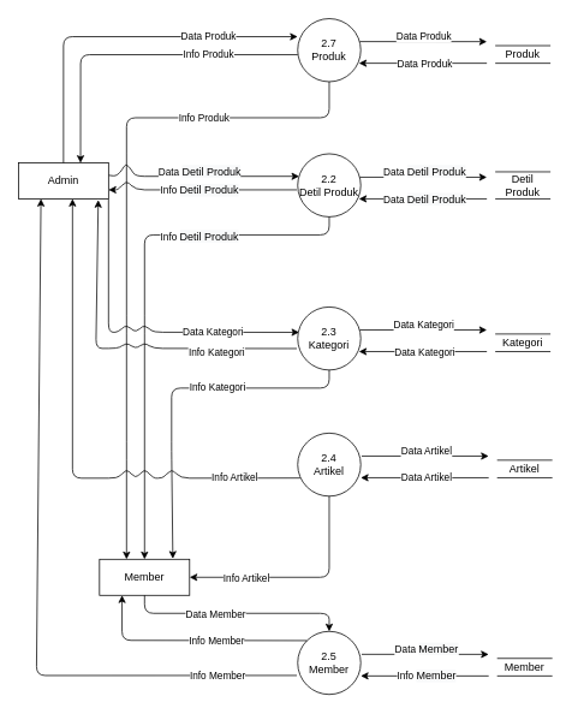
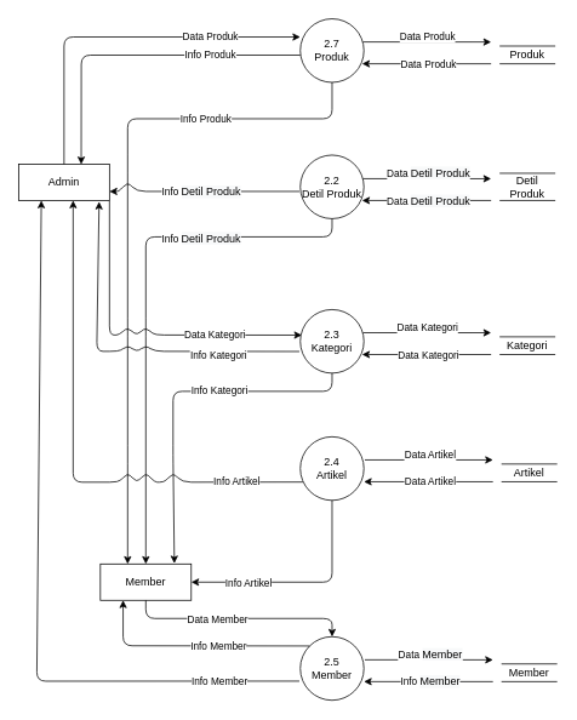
  <mxCell id="0" />
  <mxCell id="1" parent="0" />
  <mxCell id="2" value="Admin" style="rounded=0;whiteSpace=wrap;html=1;" parent="1" vertex="1"><mxGeometry x="20" y="180" width="100" height="40" as="geometry" /></mxCell>
  <mxCell id="3" value="2.7&lt;br&gt;Produk" style="ellipse;whiteSpace=wrap;html=1;aspect=fixed;" parent="1" vertex="1"><mxGeometry x="330" y="20" width="70" height="70" as="geometry" /></mxCell>
  <mxCell id="4" value="2.5&lt;br&gt;Member" style="ellipse;whiteSpace=wrap;html=1;aspect=fixed;" parent="1" vertex="1"><mxGeometry x="330" y="700" width="70" height="70" as="geometry" /></mxCell>
  <mxCell id="5" value="2.4&lt;br&gt;Artikel" style="ellipse;whiteSpace=wrap;html=1;aspect=fixed;" parent="1" vertex="1"><mxGeometry x="330" y="480" width="70" height="70" as="geometry" /></mxCell>
  <mxCell id="6" value="2.3&lt;br&gt;Kategori" style="ellipse;whiteSpace=wrap;html=1;aspect=fixed;" parent="1" vertex="1"><mxGeometry x="330" y="340" width="70" height="70" as="geometry" /></mxCell>
  <mxCell id="7" value="2.2&lt;br&gt;Detil Produk" style="ellipse;whiteSpace=wrap;html=1;aspect=fixed;" parent="1" vertex="1"><mxGeometry x="330" y="170" width="70" height="70" as="geometry" /></mxCell>
  <mxCell id="8" value="" style="endArrow=classic;html=1;exitX=0.986;exitY=0.371;exitDx=0;exitDy=0;exitPerimeter=0;" parent="1" source="7" edge="1"><mxGeometry width="50" height="50" relative="1" as="geometry"><mxPoint x="410" y="250" as="sourcePoint" /><mxPoint x="540" y="196" as="targetPoint" /></mxGeometry></mxCell>
  <mxCell id="9" value="Data&amp;nbsp;&lt;span style=&quot;font-size: 12px ; background-color: rgb(248 , 249 , 250)&quot;&gt;Detil Produk&lt;/span&gt;" style="edgeLabel;html=1;align=center;verticalAlign=middle;resizable=0;points=[];" parent="8" vertex="1" connectable="0"><mxGeometry x="-0.376" y="-1" relative="1" as="geometry"><mxPoint x="27" y="-7" as="offset" /></mxGeometry></mxCell>
  <mxCell id="10" value="" style="endArrow=classic;html=1;entryX=0.971;entryY=0.714;entryDx=0;entryDy=0;entryPerimeter=0;" parent="1" target="7" edge="1"><mxGeometry width="50" height="50" relative="1" as="geometry"><mxPoint x="540" y="220" as="sourcePoint" /><mxPoint x="460" y="200" as="targetPoint" /></mxGeometry></mxCell>
  <mxCell id="11" value="Data&amp;nbsp;&lt;span style=&quot;font-size: 12px ; background-color: rgb(248 , 249 , 250)&quot;&gt;Detil Produk&lt;/span&gt;" style="edgeLabel;html=1;align=center;verticalAlign=middle;resizable=0;points=[];" parent="10" vertex="1" connectable="0"><mxGeometry x="0.549" relative="1" as="geometry"><mxPoint x="40" y="0.02" as="offset" /></mxGeometry></mxCell>
  <mxCell id="12" value="Detil Produk" style="shape=partialRectangle;whiteSpace=wrap;html=1;left=0;right=0;fillColor=none;" parent="1" vertex="1"><mxGeometry x="550" y="190" width="60" height="30" as="geometry" /></mxCell>
  <mxCell id="13" value="" style="endArrow=classic;html=1;exitX=0.986;exitY=0.371;exitDx=0;exitDy=0;exitPerimeter=0;" parent="1" edge="1"><mxGeometry width="50" height="50" relative="1" as="geometry"><mxPoint x="399.02" y="365.48" as="sourcePoint" /><mxPoint x="540" y="365.51" as="targetPoint" /></mxGeometry></mxCell>
  <mxCell id="14" value="Data Kategori" style="edgeLabel;html=1;align=center;verticalAlign=middle;resizable=0;points=[];" parent="13" vertex="1" connectable="0"><mxGeometry x="-0.376" y="-1" relative="1" as="geometry"><mxPoint x="26.98" y="-6.98" as="offset" /></mxGeometry></mxCell>
  <mxCell id="15" value="" style="endArrow=classic;html=1;entryX=0.971;entryY=0.714;entryDx=0;entryDy=0;entryPerimeter=0;" parent="1" edge="1"><mxGeometry width="50" height="50" relative="1" as="geometry"><mxPoint x="540" y="389.51" as="sourcePoint" /><mxPoint x="397.97" y="389.49" as="targetPoint" /></mxGeometry></mxCell>
  <mxCell id="16" value="Data Kategori" style="edgeLabel;html=1;align=center;verticalAlign=middle;resizable=0;points=[];" parent="15" vertex="1" connectable="0"><mxGeometry x="0.549" relative="1" as="geometry"><mxPoint x="40" y="0.02" as="offset" /></mxGeometry></mxCell>
  <mxCell id="17" value="Kategori" style="shape=partialRectangle;whiteSpace=wrap;html=1;left=0;right=0;fillColor=none;" parent="1" vertex="1"><mxGeometry x="550" y="370" width="60" height="19.51" as="geometry" /></mxCell>
  <mxCell id="18" value="" style="endArrow=classic;html=1;exitX=0.986;exitY=0.371;exitDx=0;exitDy=0;exitPerimeter=0;" parent="1" edge="1"><mxGeometry width="50" height="50" relative="1" as="geometry"><mxPoint x="399.02" y="45.48" as="sourcePoint" /><mxPoint x="540" y="45.51" as="targetPoint" /></mxGeometry></mxCell>
  <mxCell id="19" value="Data Produk" style="edgeLabel;html=1;align=center;verticalAlign=middle;resizable=0;points=[];" parent="18" vertex="1" connectable="0"><mxGeometry x="-0.376" y="-1" relative="1" as="geometry"><mxPoint x="26.98" y="-6.98" as="offset" /></mxGeometry></mxCell>
  <mxCell id="20" value="" style="endArrow=classic;html=1;entryX=0.971;entryY=0.714;entryDx=0;entryDy=0;entryPerimeter=0;" parent="1" edge="1"><mxGeometry width="50" height="50" relative="1" as="geometry"><mxPoint x="540" y="69.51" as="sourcePoint" /><mxPoint x="397.97" y="69.49" as="targetPoint" /></mxGeometry></mxCell>
  <mxCell id="21" value="Data Produk" style="edgeLabel;html=1;align=center;verticalAlign=middle;resizable=0;points=[];" parent="20" vertex="1" connectable="0"><mxGeometry x="0.549" relative="1" as="geometry"><mxPoint x="40" y="0.02" as="offset" /></mxGeometry></mxCell>
  <mxCell id="22" value="Produk" style="shape=partialRectangle;whiteSpace=wrap;html=1;left=0;right=0;fillColor=none;" parent="1" vertex="1"><mxGeometry x="550" y="50" width="60" height="19.51" as="geometry" /></mxCell>
  <mxCell id="23" value="" style="endArrow=classic;html=1;exitX=0.986;exitY=0.371;exitDx=0;exitDy=0;exitPerimeter=0;" parent="1" edge="1"><mxGeometry width="50" height="50" relative="1" as="geometry"><mxPoint x="401.05" y="505.48" as="sourcePoint" /><mxPoint x="542.03" y="505.51" as="targetPoint" /></mxGeometry></mxCell>
  <mxCell id="24" value="Data Artikel" style="edgeLabel;html=1;align=center;verticalAlign=middle;resizable=0;points=[];" parent="23" vertex="1" connectable="0"><mxGeometry x="-0.376" y="-1" relative="1" as="geometry"><mxPoint x="26.98" y="-6.98" as="offset" /></mxGeometry></mxCell>
  <mxCell id="25" value="" style="endArrow=classic;html=1;entryX=0.971;entryY=0.714;entryDx=0;entryDy=0;entryPerimeter=0;" parent="1" edge="1"><mxGeometry width="50" height="50" relative="1" as="geometry"><mxPoint x="542.03" y="529.51" as="sourcePoint" /><mxPoint x="400" y="529.49" as="targetPoint" /></mxGeometry></mxCell>
  <mxCell id="26" value="Data Artikel" style="edgeLabel;html=1;align=center;verticalAlign=middle;resizable=0;points=[];" parent="25" vertex="1" connectable="0"><mxGeometry x="0.549" relative="1" as="geometry"><mxPoint x="40" y="0.02" as="offset" /></mxGeometry></mxCell>
  <mxCell id="27" value="Artikel" style="shape=partialRectangle;whiteSpace=wrap;html=1;left=0;right=0;fillColor=none;" parent="1" vertex="1"><mxGeometry x="552.03" y="510" width="60" height="19.51" as="geometry" /></mxCell>
  <mxCell id="28" value="" style="endArrow=classic;html=1;exitX=0.986;exitY=0.371;exitDx=0;exitDy=0;exitPerimeter=0;" parent="1" edge="1"><mxGeometry width="50" height="50" relative="1" as="geometry"><mxPoint x="401.05" y="725.48" as="sourcePoint" /><mxPoint x="542.03" y="725.51" as="targetPoint" /></mxGeometry></mxCell>
  <mxCell id="29" value="Data&amp;nbsp;&lt;span style=&quot;font-size: 12px ; background-color: rgb(248 , 249 , 250)&quot;&gt;Member&lt;/span&gt;" style="edgeLabel;html=1;align=center;verticalAlign=middle;resizable=0;points=[];" parent="28" vertex="1" connectable="0"><mxGeometry x="-0.376" y="-1" relative="1" as="geometry"><mxPoint x="26.98" y="-6.98" as="offset" /></mxGeometry></mxCell>
  <mxCell id="30" value="" style="endArrow=classic;html=1;entryX=0.971;entryY=0.714;entryDx=0;entryDy=0;entryPerimeter=0;" parent="1" edge="1"><mxGeometry width="50" height="50" relative="1" as="geometry"><mxPoint x="542.03" y="749.51" as="sourcePoint" /><mxPoint x="400" y="749.49" as="targetPoint" /></mxGeometry></mxCell>
  <mxCell id="31" value="Info&amp;nbsp;&lt;span style=&quot;font-size: 12px ; background-color: rgb(248 , 249 , 250)&quot;&gt;Member&lt;/span&gt;" style="edgeLabel;html=1;align=center;verticalAlign=middle;resizable=0;points=[];" parent="30" vertex="1" connectable="0"><mxGeometry x="0.549" relative="1" as="geometry"><mxPoint x="40" y="0.02" as="offset" /></mxGeometry></mxCell>
  <mxCell id="32" value="Member" style="shape=partialRectangle;whiteSpace=wrap;html=1;left=0;right=0;fillColor=none;" parent="1" vertex="1"><mxGeometry x="552.03" y="730" width="60" height="19.51" as="geometry" /></mxCell>
  <mxCell id="33" value="" style="endArrow=classic;html=1;exitX=0.5;exitY=0;exitDx=0;exitDy=0;entryX=0;entryY=0.286;entryDx=0;entryDy=0;entryPerimeter=0;" parent="1" source="2" target="3" edge="1"><mxGeometry width="50" height="50" relative="1" as="geometry"><mxPoint x="140" y="160" as="sourcePoint" /><mxPoint x="190" y="110" as="targetPoint" /><Array as="points"><mxPoint x="70" y="40" /></Array></mxGeometry></mxCell>
  <mxCell id="34" value="Data Produk" style="edgeLabel;html=1;align=center;verticalAlign=middle;resizable=0;points=[];" parent="33" vertex="1" connectable="0"><mxGeometry x="0.074" y="1" relative="1" as="geometry"><mxPoint x="85" as="offset" /></mxGeometry></mxCell>
  <mxCell id="35" value="" style="endArrow=classic;html=1;exitX=0;exitY=0.571;exitDx=0;exitDy=0;exitPerimeter=0;entryX=0.689;entryY=0.004;entryDx=0;entryDy=0;entryPerimeter=0;" parent="1" source="3" target="2" edge="1"><mxGeometry width="50" height="50" relative="1" as="geometry"><mxPoint x="140" y="160" as="sourcePoint" /><mxPoint x="190" y="110" as="targetPoint" /><Array as="points"><mxPoint x="89" y="60" /></Array></mxGeometry></mxCell>
  <mxCell id="36" value="Info Produk" style="edgeLabel;html=1;align=center;verticalAlign=middle;resizable=0;points=[];" parent="35" vertex="1" connectable="0"><mxGeometry x="0.06" y="-2" relative="1" as="geometry"><mxPoint x="91.43" y="1.76" as="offset" /></mxGeometry></mxCell>
  <mxCell id="37" value="Member" style="rounded=0;whiteSpace=wrap;html=1;" parent="1" vertex="1"><mxGeometry x="110" y="620" width="100" height="40" as="geometry" /></mxCell>
- <mxCell id="38" value="" style="endArrow=classic;html=1;exitX=1.003;exitY=0.346;exitDx=0;exitDy=0;exitPerimeter=0;entryX=0.024;entryY=0.357;entryDx=0;entryDy=0;entryPerimeter=0;" parent="1" source="2" target="7" edge="1"><mxGeometry width="50" height="50" relative="1" as="geometry"><mxPoint x="140" y="260" as="sourcePoint" /><mxPoint x="190" y="210" as="targetPoint" /><Array as="points"><mxPoint x="130" y="195" /><mxPoint x="140" y="180" /><mxPoint x="150" y="195" /></Array></mxGeometry></mxCell>
- <mxCell id="39" value="Data&amp;nbsp;&lt;span style=&quot;font-size: 12px ; background-color: rgb(248 , 249 , 250)&quot;&gt;Detil Produk&lt;/span&gt;" style="edgeLabel;html=1;align=center;verticalAlign=middle;resizable=0;points=[];" parent="38" vertex="1" connectable="0"><mxGeometry x="-0.192" y="-1" relative="1" as="geometry"><mxPoint x="24" y="-6" as="offset" /></mxGeometry></mxCell>
  <mxCell id="40" value="" style="endArrow=classic;html=1;entryX=1;entryY=0.75;entryDx=0;entryDy=0;" parent="1" target="2" edge="1"><mxGeometry width="50" height="50" relative="1" as="geometry"><mxPoint x="329" y="210" as="sourcePoint" /><mxPoint x="190" y="210" as="targetPoint" /><Array as="points"><mxPoint x="150" y="210" /><mxPoint x="140" y="200" /><mxPoint x="130" y="210" /></Array></mxGeometry></mxCell>
  <mxCell id="41" value="Info&amp;nbsp;&lt;span style=&quot;font-size: 12px ; background-color: rgb(248 , 249 , 250)&quot;&gt;Detil Produk&lt;/span&gt;" style="edgeLabel;html=1;align=center;verticalAlign=middle;resizable=0;points=[];" parent="40" vertex="1" connectable="0"><mxGeometry x="0.352" y="1" relative="1" as="geometry"><mxPoint x="38" y="-1" as="offset" /></mxGeometry></mxCell>
  <mxCell id="42" value="" style="endArrow=classic;html=1;entryX=0.024;entryY=0.357;entryDx=0;entryDy=0;entryPerimeter=0;exitX=1;exitY=1;exitDx=0;exitDy=0;" parent="1" source="2" edge="1"><mxGeometry width="50" height="50" relative="1" as="geometry"><mxPoint x="120" y="220" as="sourcePoint" /><mxPoint x="331.68" y="368.15" as="targetPoint" /><Array as="points"><mxPoint x="120" y="368" /><mxPoint x="130" y="368" /><mxPoint x="140" y="360" /><mxPoint x="150" y="368" /><mxPoint x="160" y="360" /><mxPoint x="170" y="368" /></Array></mxGeometry></mxCell>
  <mxCell id="43" value="Data Kategori" style="edgeLabel;html=1;align=center;verticalAlign=middle;resizable=0;points=[];" parent="42" vertex="1" connectable="0"><mxGeometry x="0.485" y="1" relative="1" as="geometry"><mxPoint as="offset" /></mxGeometry></mxCell>
  <mxCell id="44" value="" style="endArrow=classic;html=1;entryX=0.886;entryY=1.032;entryDx=0;entryDy=0;entryPerimeter=0;" parent="1" target="2" edge="1"><mxGeometry width="50" height="50" relative="1" as="geometry"><mxPoint x="329" y="386.16" as="sourcePoint" /><mxPoint x="120" y="386.16" as="targetPoint" /><Array as="points"><mxPoint x="170" y="386" /><mxPoint x="160" y="380" /><mxPoint x="150" y="386" /><mxPoint x="140" y="380" /><mxPoint x="130" y="386" /><mxPoint x="106" y="386" /></Array></mxGeometry></mxCell>
  <mxCell id="45" value="Info Kategori" style="edgeLabel;html=1;align=center;verticalAlign=middle;resizable=0;points=[];" parent="44" vertex="1" connectable="0"><mxGeometry x="-0.598" y="-1" relative="1" as="geometry"><mxPoint x="-11" y="4.41" as="offset" /></mxGeometry></mxCell>
  <mxCell id="46" value="" style="endArrow=classic;html=1;entryX=0.25;entryY=1;entryDx=0;entryDy=0;" parent="1" target="2" edge="1"><mxGeometry width="50" height="50" relative="1" as="geometry"><mxPoint x="329" y="748.94" as="sourcePoint" /><mxPoint x="120" y="748.94" as="targetPoint" /><Array as="points"><mxPoint x="40" y="749" /></Array></mxGeometry></mxCell>
  <mxCell id="47" value="Info Member" style="edgeLabel;html=1;align=center;verticalAlign=middle;resizable=0;points=[];" parent="46" vertex="1" connectable="0"><mxGeometry x="-0.62" relative="1" as="geometry"><mxPoint x="66" y="1" as="offset" /></mxGeometry></mxCell>
  <mxCell id="48" value="" style="endArrow=classic;html=1;exitX=0.041;exitY=0.712;exitDx=0;exitDy=0;exitPerimeter=0;" parent="1" source="5" edge="1"><mxGeometry width="50" height="50" relative="1" as="geometry"><mxPoint x="329" y="572.79" as="sourcePoint" /><mxPoint x="80" y="220" as="targetPoint" /><Array as="points"><mxPoint x="200" y="530" /><mxPoint x="190" y="520" /><mxPoint x="180" y="530" /><mxPoint x="170" y="530" /><mxPoint x="160" y="520" /><mxPoint x="150" y="530" /><mxPoint x="140" y="520" /><mxPoint x="130" y="530" /><mxPoint x="80" y="530" /></Array></mxGeometry></mxCell>
  <mxCell id="49" value="Info Artikel" style="edgeLabel;html=1;align=center;verticalAlign=middle;resizable=0;points=[];" parent="48" vertex="1" connectable="0"><mxGeometry x="-0.612" y="1" relative="1" as="geometry"><mxPoint x="41" y="-1" as="offset" /></mxGeometry></mxCell>
  <mxCell id="50" value="" style="endArrow=classic;html=1;exitX=0.5;exitY=1;exitDx=0;exitDy=0;" parent="1" source="3" edge="1"><mxGeometry width="50" height="50" relative="1" as="geometry"><mxPoint x="140" y="330" as="sourcePoint" /><mxPoint x="140" y="620" as="targetPoint" /><Array as="points"><mxPoint x="365" y="130" /><mxPoint x="140" y="130" /><mxPoint x="140" y="180" /><mxPoint x="140" y="360" /><mxPoint x="140" y="500" /></Array></mxGeometry></mxCell>
  <mxCell id="51" value="Info Produk" style="edgeLabel;html=1;align=center;verticalAlign=middle;resizable=0;points=[];" parent="50" vertex="1" connectable="0"><mxGeometry x="-0.525" relative="1" as="geometry"><mxPoint x="-1" as="offset" /></mxGeometry></mxCell>
  <mxCell id="52" value="" style="endArrow=classic;html=1;entryX=0.5;entryY=0;entryDx=0;entryDy=0;exitX=0.5;exitY=1;exitDx=0;exitDy=0;" parent="1" source="7" target="37" edge="1"><mxGeometry width="50" height="50" relative="1" as="geometry"><mxPoint x="140" y="330" as="sourcePoint" /><mxPoint x="190" y="280" as="targetPoint" /><Array as="points"><mxPoint x="365" y="260" /><mxPoint x="160" y="260" /><mxPoint x="160" y="360" /></Array></mxGeometry></mxCell>
  <mxCell id="53" value="Info&amp;nbsp;&lt;span style=&quot;font-size: 12px ; background-color: rgb(248 , 249 , 250)&quot;&gt;Detil Produk&lt;/span&gt;" style="edgeLabel;html=1;align=center;verticalAlign=middle;resizable=0;points=[];" parent="52" vertex="1" connectable="0"><mxGeometry x="-0.405" y="1" relative="1" as="geometry"><mxPoint x="9" as="offset" /></mxGeometry></mxCell>
  <mxCell id="54" value="" style="endArrow=classic;html=1;entryX=0.814;entryY=-0.016;entryDx=0;entryDy=0;exitX=0.5;exitY=1;exitDx=0;exitDy=0;entryPerimeter=0;" parent="1" source="6" target="37" edge="1"><mxGeometry width="50" height="50" relative="1" as="geometry"><mxPoint x="140" y="330" as="sourcePoint" /><mxPoint x="190" y="280" as="targetPoint" /><Array as="points"><mxPoint x="365" y="430" /><mxPoint x="190" y="430" /><mxPoint x="190" y="500" /></Array></mxGeometry></mxCell>
  <mxCell id="55" value="Info Kategori" style="edgeLabel;html=1;align=center;verticalAlign=middle;resizable=0;points=[];" parent="54" vertex="1" connectable="0"><mxGeometry x="-0.244" y="-1" relative="1" as="geometry"><mxPoint as="offset" /></mxGeometry></mxCell>
  <mxCell id="56" value="" style="endArrow=classic;html=1;entryX=1;entryY=0.5;entryDx=0;entryDy=0;exitX=0.5;exitY=1;exitDx=0;exitDy=0;" parent="1" source="5" target="37" edge="1"><mxGeometry width="50" height="50" relative="1" as="geometry"><mxPoint x="140" y="560" as="sourcePoint" /><mxPoint x="190" y="510" as="targetPoint" /><Array as="points"><mxPoint x="365" y="640" /></Array></mxGeometry></mxCell>
  <mxCell id="57" value="Info Artikel" style="edgeLabel;html=1;align=center;verticalAlign=middle;resizable=0;points=[];" parent="56" vertex="1" connectable="0"><mxGeometry x="0.491" relative="1" as="geometry"><mxPoint as="offset" /></mxGeometry></mxCell>
  <mxCell id="58" value="" style="endArrow=classic;html=1;entryX=0.25;entryY=1;entryDx=0;entryDy=0;exitX=0;exitY=0;exitDx=0;exitDy=0;" parent="1" source="4" target="37" edge="1"><mxGeometry width="50" height="50" relative="1" as="geometry"><mxPoint x="140" y="560" as="sourcePoint" /><mxPoint x="190" y="510" as="targetPoint" /><Array as="points"><mxPoint x="135" y="710" /></Array></mxGeometry></mxCell>
  <mxCell id="59" value="Info Member" style="edgeLabel;html=1;align=center;verticalAlign=middle;resizable=0;points=[];" parent="58" vertex="1" connectable="0"><mxGeometry x="-0.04" relative="1" as="geometry"><mxPoint x="22" as="offset" /></mxGeometry></mxCell>
  <mxCell id="60" value="" style="endArrow=classic;html=1;entryX=0.5;entryY=0;entryDx=0;entryDy=0;exitX=0.5;exitY=1;exitDx=0;exitDy=0;" parent="1" source="37" target="4" edge="1"><mxGeometry width="50" height="50" relative="1" as="geometry"><mxPoint x="140" y="560" as="sourcePoint" /><mxPoint x="190" y="510" as="targetPoint" /><Array as="points"><mxPoint x="160" y="680" /><mxPoint x="365" y="680" /></Array></mxGeometry></mxCell>
  <mxCell id="61" value="Data Member" style="edgeLabel;html=1;align=center;verticalAlign=middle;resizable=0;points=[];" parent="60" vertex="1" connectable="0"><mxGeometry x="-0.197" y="-1" relative="1" as="geometry"><mxPoint as="offset" /></mxGeometry></mxCell>
